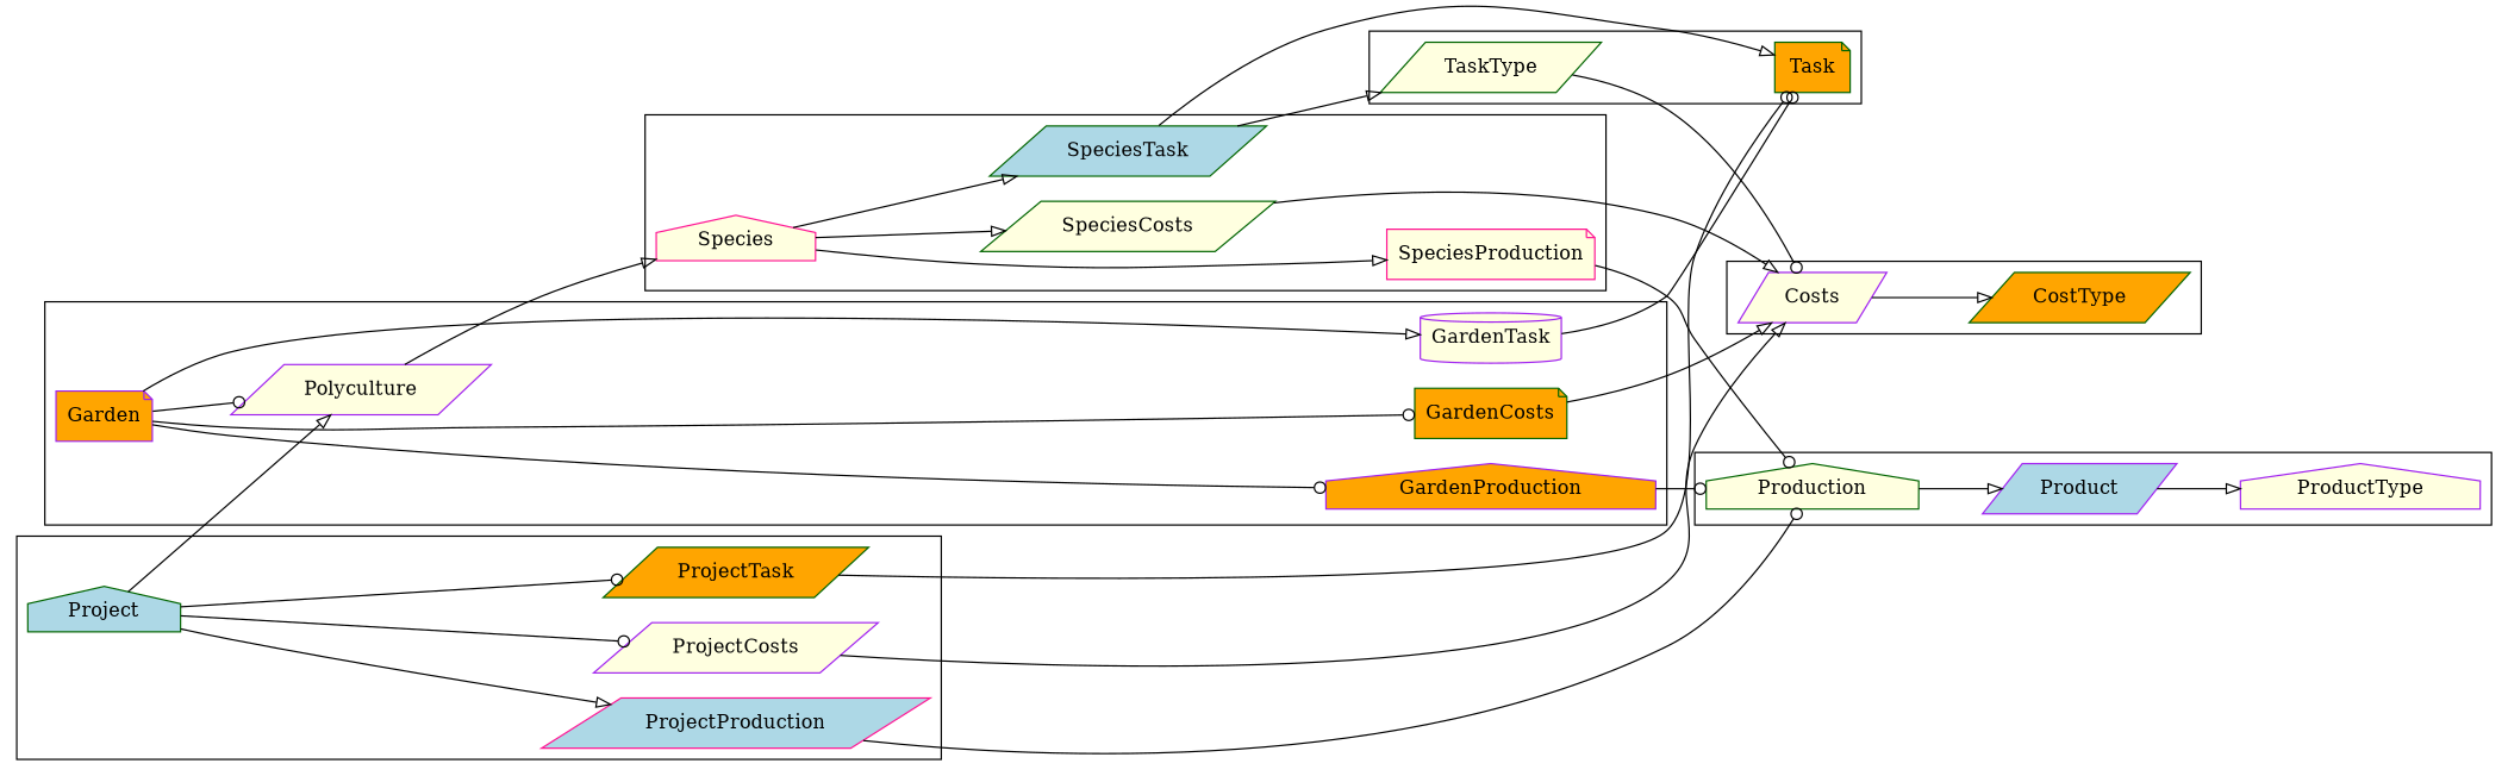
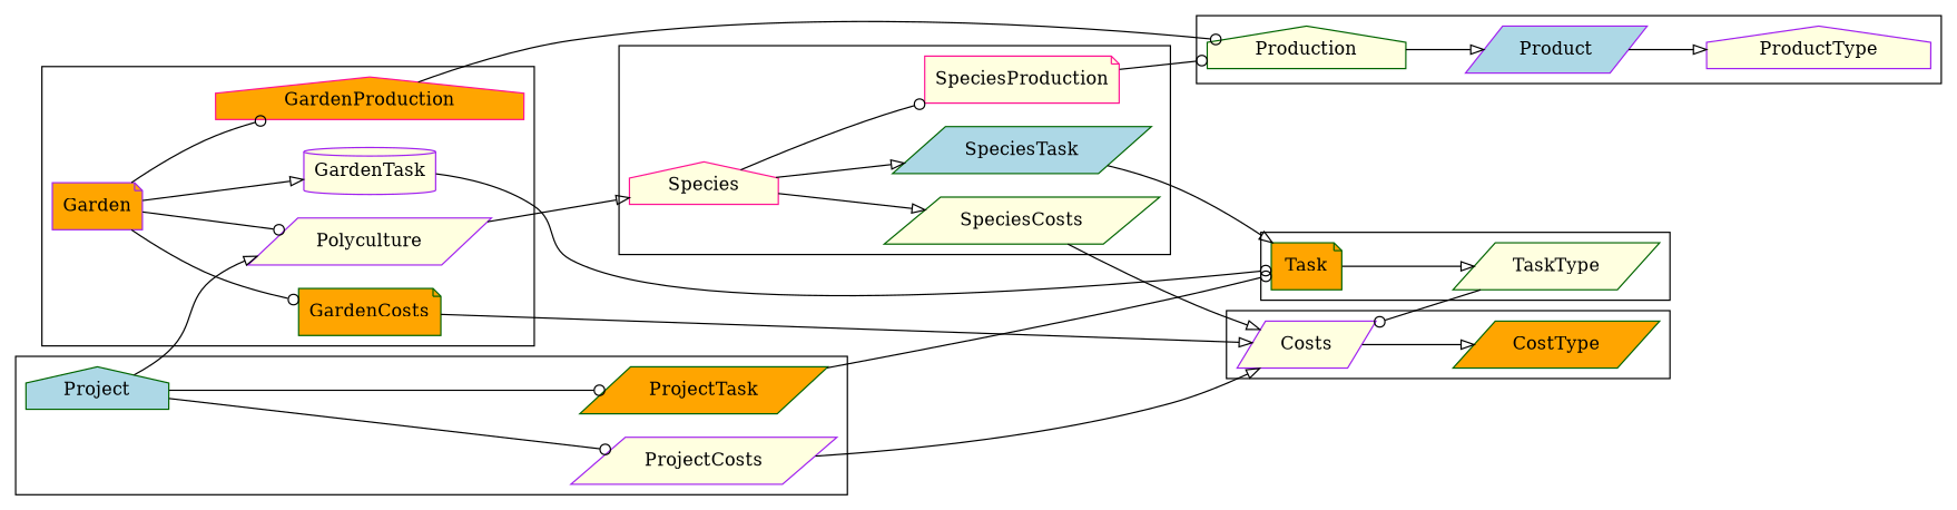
  digraph {
    newrank=true
    rankdir=LR
    node [color=darkgreen fillcolor=lightyellow shape=parallelogram style=filled]
    edge [arrowhead=onormal]
    Task [fillcolor=orange shape=note]
    Production [shape=house]
    Costs [color=purple]
    ProjectTask [fillcolor=orange]
    ProjectCosts [color=purple]
-   ProjectProduction [color=deeppink fillcolor=lightblue]
-   GardenProduction [color=purple fillcolor=orange shape=house]
+   GardenProduction [color=deeppink fillcolor=orange shape=house]
    GardenCosts [fillcolor=orange shape=note]
    GardenTask [color=purple shape=cylinder]
    Product [color=purple fillcolor=lightblue]
    ProductType [color=purple shape=house]
    TaskType
    Project [fillcolor=lightblue shape=house]
    CostType [fillcolor=orange]
    Garden [color=purple fillcolor=orange shape=note]
    Polyculture [color=purple]
    Species [color=deeppink shape=house]
    SpeciesProduction [color=deeppink shape=note]
    SpeciesTask [fillcolor=lightblue]
    SpeciesCosts
    subgraph sub_1 {
      rank=same
      Task
      Production
      Costs
    }
    subgraph sub_2 {
      rank=same
      ProjectTask
      ProjectCosts
-     ProjectProduction
    }
    subgraph sub_3 {
      rank=same
      GardenProduction
      GardenCosts
      GardenTask
    }
    subgraph cluster_4 {
      Production
      Product
      ProductType
    }
    subgraph cluster_5 {
      Task
      TaskType
    }
    subgraph cluster_6 {
    }
    subgraph cluster_7 {
      ProjectTask
      ProjectCosts
-     ProjectProduction
      Project
    }
    subgraph cluster_8 {
      Costs
      CostType
    }
    subgraph cluster_9 {
      GardenProduction
      GardenCosts
      GardenTask
      Garden
      Polyculture
    }
    subgraph cluster_10 {
      Species
      SpeciesProduction
      SpeciesTask
      SpeciesCosts
    }
-   SpeciesTask -> TaskType
+   Task -> TaskType
    Production -> Product
    Costs -> CostType
    ProjectTask -> Task [arrowhead=odot]
    ProjectCosts -> Costs
-   ProjectProduction -> Production [arrowhead=odot]
    GardenProduction -> Production [arrowhead=odot]
    GardenCosts -> Costs
    GardenTask -> Task [arrowhead=odot]
    Product -> ProductType
    TaskType -> Costs [arrowhead=odot]
    Project -> ProjectTask [arrowhead=odot]
    Project -> ProjectCosts [arrowhead=odot]
-   Project -> ProjectProduction
    Project -> Polyculture
    Garden -> GardenProduction [arrowhead=odot]
    Garden -> GardenCosts [arrowhead=odot]
    Garden -> GardenTask
    Garden -> Polyculture [arrowhead=odot]
    Polyculture -> Species
-   Species -> SpeciesProduction
+   Species -> SpeciesProduction [arrowhead=odot]
    Species -> SpeciesTask
    Species -> SpeciesCosts
    SpeciesProduction -> Production [arrowhead=odot]
    SpeciesTask -> Task
    SpeciesCosts -> Costs
  }
